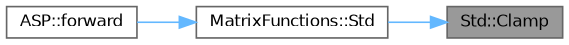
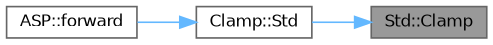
  digraph {
    rankdir=RL
    node [color=grey40 fillcolor=white fontname=Helvetica fontsize=10 shape=box style=filled]
    edge [color=steelblue1 dir=back fontname=Helvetica fontsize=10 labelfontname=Helvetica labelfontsize=10 style=solid]
    n1 [color=gray40 fillcolor=grey60 fontcolor=black height=0.2 label="Std::Clamp" width=0.4]
-   n2 [height=0.2 label="MatrixFunctions::Std" width=0.4]
+   n2 [height=0.2 label="Clamp::Std" width=0.4]
    n3 [height=0.2 label="ASP::forward" width=0.4]
    n1 -> n2
    n2 -> n3
  }
